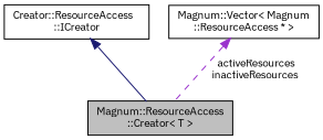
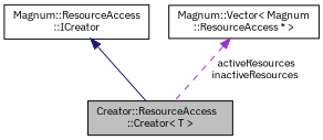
  digraph {
    fontname="IBM Plex Sans"
    node [color=black fillcolor=white fontname="IBM Plex Sans" fontsize=10 shape=record style=filled]
    edge [dir=back fontname="IBM Plex Sans" fontsize=10 labelfontname=Helvetica labelfontsize=10]
-   n1 [fillcolor=grey75 fontcolor=black height=0.2 label="Magnum::ResourceAccess\l::Creator\< T \>" width=0.4]
-   n2 [height=0.2 label="Creator::ResourceAccess\l::ICreator" width=0.4]
+   n1 [fillcolor=grey75 fontcolor=black height=0.2 label="Creator::ResourceAccess\l::Creator\< T \>" width=0.4]
+   n2 [height=0.2 label="Magnum::ResourceAccess\l::ICreator" width=0.4]
    n3 [height=0.2 label="Magnum::Vector\< Magnum\l::ResourceAccess * \>" width=0.4]
    n2 -> n1 [color=midnightblue style=solid]
    n3 -> n1 [color=darkorchid3 label=" activeResources\ninactiveResources" style=dashed]
  }
